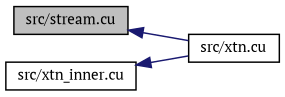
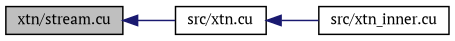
  digraph {
    fontname="PT Serif"
    rankdir=LR
    node [color=black fillcolor=white fontname="PT Serif" fontsize=10 shape=record style=filled]
    edge [color=midnightblue dir=back fontname="PT Serif" fontsize=10 labelfontname=Helvetica labelfontsize=10 style=solid]
-   n1 [fillcolor=grey75 fontcolor=black height=0.2 label="src/stream.cu" width=0.4]
+   n1 [fillcolor=grey75 fontcolor=black height=0.2 label="xtn/stream.cu" width=0.4]
    n2 [height=0.2 label="src/xtn.cu" width=0.4]
    n3 [height=0.2 label="src/xtn_inner.cu" width=0.4]
    n1 -> n2
-   n3 -> n2
+   n2 -> n3
  }
